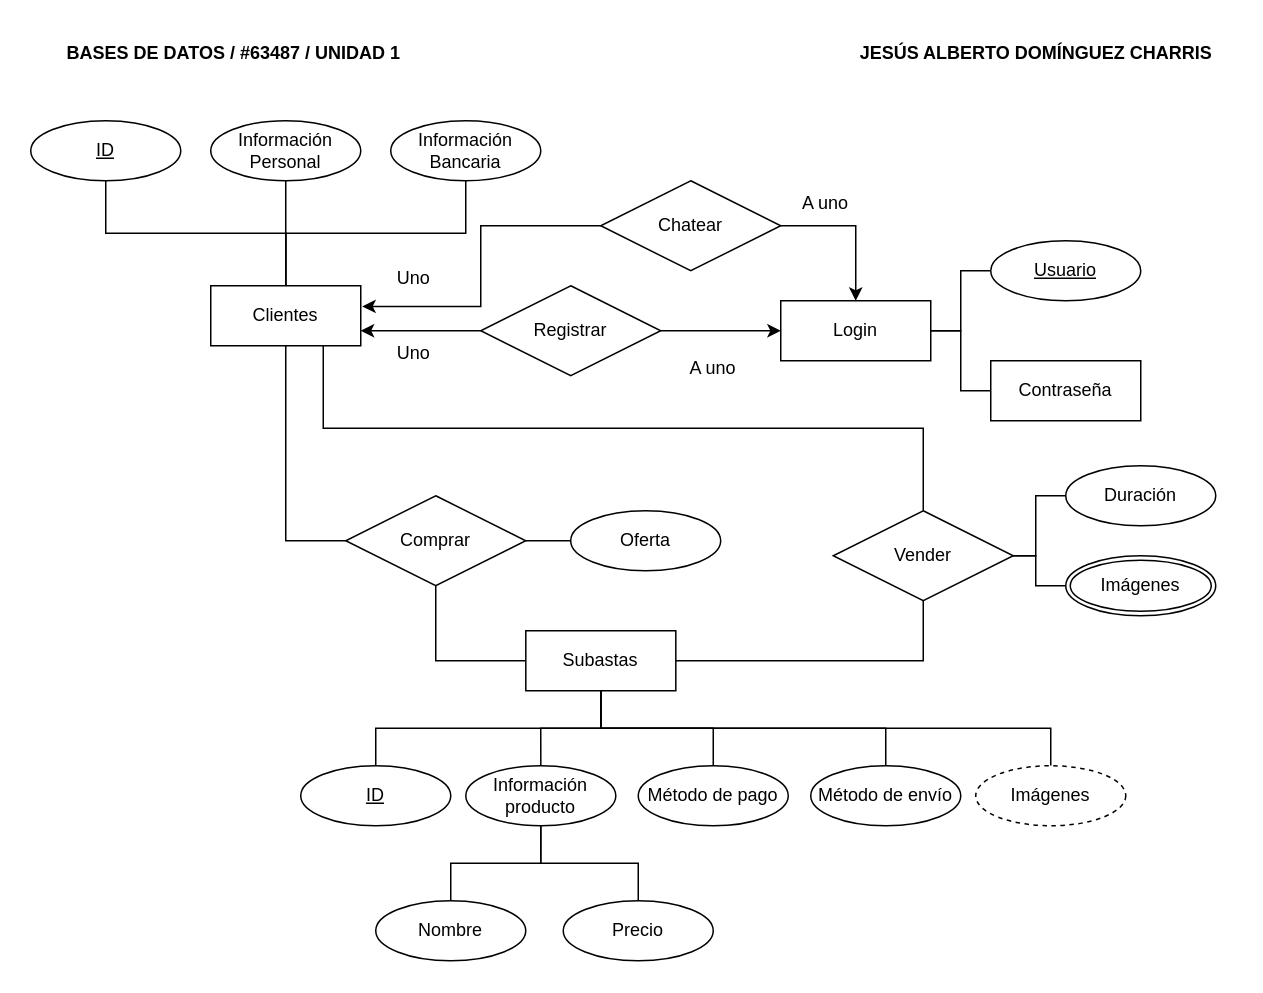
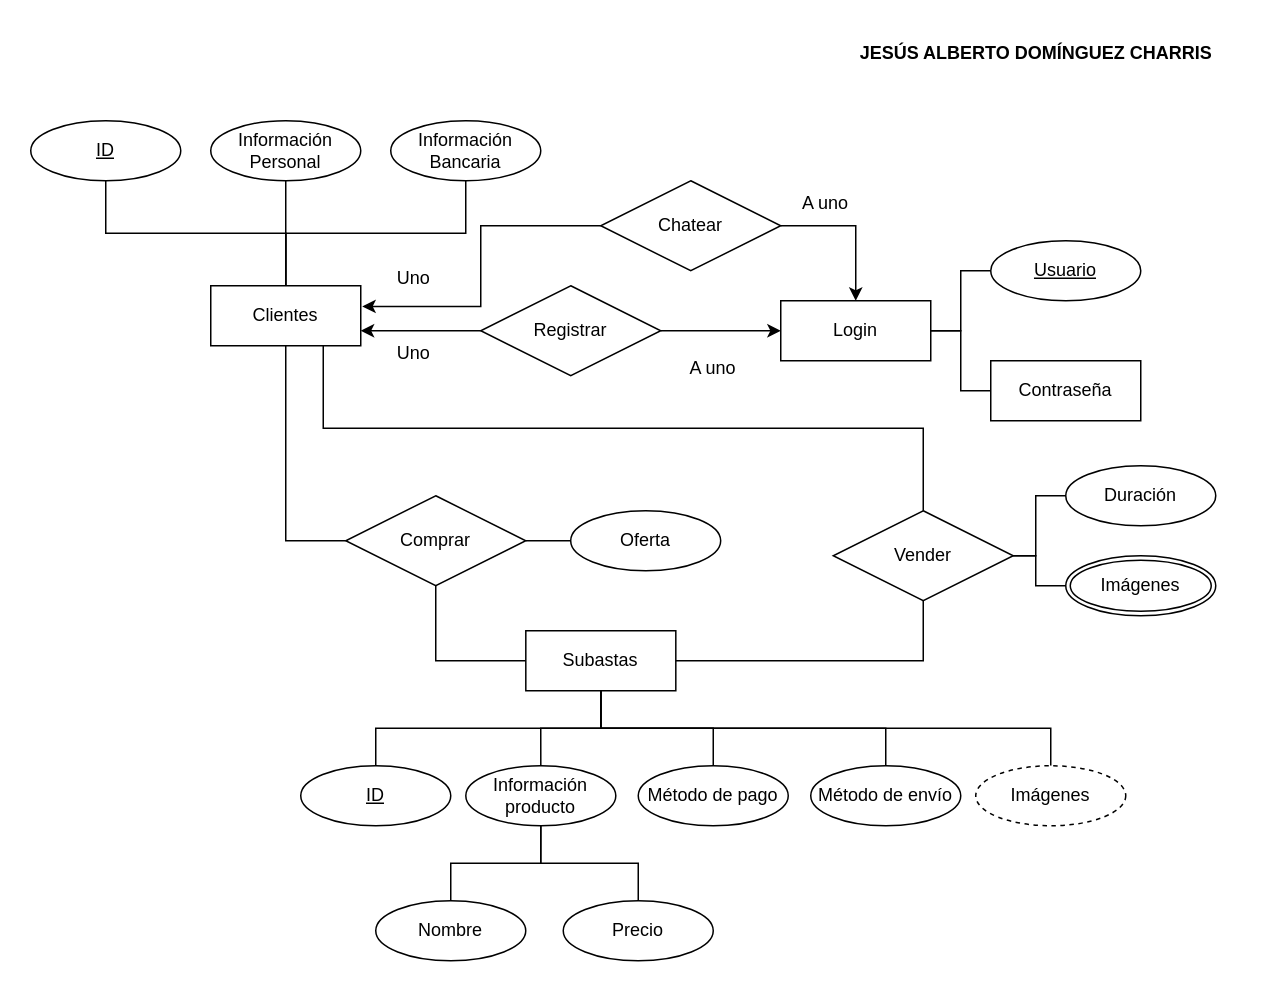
  <mxCell id="0" />
  <mxCell id="1" parent="0" />
  <mxCell id="2" value="&lt;b&gt;JESÚS ALBERTO DOMÍNGUEZ CHARRIS&lt;/b&gt;" style="text;html=1;align=center;verticalAlign=middle;resizable=0;points=[];autosize=1;strokeColor=none;fillColor=none;" parent="1" vertex="1"><mxGeometry x="560" y="20" width="260" height="30" as="geometry" /></mxCell>
- <mxCell id="3" value="&lt;b&gt;BASES DE DATOS / #63487 / UNIDAD 1&lt;/b&gt;" style="text;html=1;align=center;verticalAlign=middle;resizable=0;points=[];autosize=1;strokeColor=none;fillColor=none;" parent="1" vertex="1"><mxGeometry x="30" y="20" width="250" height="30" as="geometry" /></mxCell>
  <mxCell id="4" style="edgeStyle=orthogonalEdgeStyle;rounded=0;orthogonalLoop=1;jettySize=auto;html=1;exitX=0.75;exitY=1;exitDx=0;exitDy=0;endArrow=none;endFill=0;" parent="1" source="5" target="42" edge="1"><mxGeometry relative="1" as="geometry" /></mxCell>
  <mxCell id="5" value="Clientes" style="whiteSpace=wrap;html=1;align=center;" parent="1" vertex="1"><mxGeometry x="140" y="190" width="100" height="40" as="geometry" /></mxCell>
  <mxCell id="6" style="edgeStyle=orthogonalEdgeStyle;rounded=0;orthogonalLoop=1;jettySize=auto;html=1;exitX=0.5;exitY=1;exitDx=0;exitDy=0;entryX=0.5;entryY=0;entryDx=0;entryDy=0;endArrow=none;endFill=0;" parent="1" source="7" target="5" edge="1"><mxGeometry relative="1" as="geometry" /></mxCell>
  <mxCell id="7" value="ID" style="ellipse;whiteSpace=wrap;html=1;align=center;fontStyle=4;" parent="1" vertex="1"><mxGeometry x="20" y="80" width="100" height="40" as="geometry" /></mxCell>
  <mxCell id="8" style="edgeStyle=orthogonalEdgeStyle;rounded=0;orthogonalLoop=1;jettySize=auto;html=1;exitX=0.5;exitY=1;exitDx=0;exitDy=0;entryX=0.5;entryY=0;entryDx=0;entryDy=0;endArrow=none;endFill=0;" parent="1" source="9" target="5" edge="1"><mxGeometry relative="1" as="geometry" /></mxCell>
  <mxCell id="9" value="Información Personal" style="ellipse;whiteSpace=wrap;html=1;align=center;" parent="1" vertex="1"><mxGeometry x="140" y="80" width="100" height="40" as="geometry" /></mxCell>
  <mxCell id="10" style="edgeStyle=orthogonalEdgeStyle;rounded=0;orthogonalLoop=1;jettySize=auto;html=1;exitX=0.5;exitY=1;exitDx=0;exitDy=0;entryX=0.5;entryY=0;entryDx=0;entryDy=0;endArrow=none;endFill=0;" parent="1" source="11" target="5" edge="1"><mxGeometry relative="1" as="geometry" /></mxCell>
  <mxCell id="11" value="Información Bancaria" style="ellipse;whiteSpace=wrap;html=1;align=center;" parent="1" vertex="1"><mxGeometry x="260" y="80" width="100" height="40" as="geometry" /></mxCell>
  <mxCell id="12" value="Contraseña" style="whiteSpace=wrap;html=1;align=center;rounded=0;" parent="1" vertex="1"><mxGeometry x="660" y="240" width="100" height="40" as="geometry" /></mxCell>
  <mxCell id="13" style="edgeStyle=orthogonalEdgeStyle;rounded=0;orthogonalLoop=1;jettySize=auto;html=1;exitX=0;exitY=0.5;exitDx=0;exitDy=0;entryX=1;entryY=0.75;entryDx=0;entryDy=0;" parent="1" source="15" target="5" edge="1"><mxGeometry relative="1" as="geometry" /></mxCell>
  <mxCell id="14" style="edgeStyle=orthogonalEdgeStyle;rounded=0;orthogonalLoop=1;jettySize=auto;html=1;exitX=1;exitY=0.5;exitDx=0;exitDy=0;entryX=0;entryY=0.5;entryDx=0;entryDy=0;" parent="1" source="15" target="18" edge="1"><mxGeometry relative="1" as="geometry" /></mxCell>
  <mxCell id="15" value="Registrar" style="shape=rhombus;perimeter=rhombusPerimeter;whiteSpace=wrap;html=1;align=center;" parent="1" vertex="1"><mxGeometry x="320" y="190" width="120" height="60" as="geometry" /></mxCell>
  <mxCell id="16" style="edgeStyle=orthogonalEdgeStyle;rounded=0;orthogonalLoop=1;jettySize=auto;html=1;exitX=1;exitY=0.5;exitDx=0;exitDy=0;entryX=0;entryY=0.5;entryDx=0;entryDy=0;endArrow=none;endFill=0;" parent="1" source="18" target="19" edge="1"><mxGeometry relative="1" as="geometry" /></mxCell>
  <mxCell id="17" style="edgeStyle=orthogonalEdgeStyle;rounded=0;orthogonalLoop=1;jettySize=auto;html=1;exitX=1;exitY=0.5;exitDx=0;exitDy=0;entryX=0;entryY=0.5;entryDx=0;entryDy=0;endArrow=none;endFill=0;" parent="1" source="18" target="12" edge="1"><mxGeometry relative="1" as="geometry" /></mxCell>
  <mxCell id="18" value="Login" style="whiteSpace=wrap;html=1;align=center;" parent="1" vertex="1"><mxGeometry x="520" y="200" width="100" height="40" as="geometry" /></mxCell>
  <mxCell id="19" value="Usuario" style="ellipse;whiteSpace=wrap;html=1;align=center;fontStyle=4;" parent="1" vertex="1"><mxGeometry x="660" y="160" width="100" height="40" as="geometry" /></mxCell>
  <mxCell id="20" value="Uno" style="text;html=1;align=center;verticalAlign=middle;resizable=0;points=[];autosize=1;strokeColor=none;fillColor=none;" parent="1" vertex="1"><mxGeometry x="250" y="220" width="50" height="30" as="geometry" /></mxCell>
  <mxCell id="21" value="A uno" style="text;strokeColor=none;align=center;fillColor=none;html=1;verticalAlign=middle;whiteSpace=wrap;rounded=0;" parent="1" vertex="1"><mxGeometry x="445" y="230" width="60" height="30" as="geometry" /></mxCell>
  <mxCell id="22" style="edgeStyle=orthogonalEdgeStyle;rounded=0;orthogonalLoop=1;jettySize=auto;html=1;exitX=0.5;exitY=1;exitDx=0;exitDy=0;entryX=0.5;entryY=0;entryDx=0;entryDy=0;endArrow=none;endFill=0;" parent="1" source="23" target="47" edge="1"><mxGeometry relative="1" as="geometry" /></mxCell>
  <mxCell id="23" value="Subastas" style="whiteSpace=wrap;html=1;align=center;" parent="1" vertex="1"><mxGeometry x="350.04" y="420" width="100" height="40" as="geometry" /></mxCell>
  <mxCell id="24" style="edgeStyle=orthogonalEdgeStyle;rounded=0;orthogonalLoop=1;jettySize=auto;html=1;exitX=0.5;exitY=0;exitDx=0;exitDy=0;entryX=0.5;entryY=1;entryDx=0;entryDy=0;endArrow=none;endFill=0;" parent="1" source="25" target="23" edge="1"><mxGeometry relative="1" as="geometry" /></mxCell>
  <mxCell id="25" value="Método de pago" style="ellipse;whiteSpace=wrap;html=1;align=center;" parent="1" vertex="1"><mxGeometry x="425" y="510" width="100" height="40" as="geometry" /></mxCell>
  <mxCell id="26" style="edgeStyle=orthogonalEdgeStyle;rounded=0;orthogonalLoop=1;jettySize=auto;html=1;exitX=0.5;exitY=0;exitDx=0;exitDy=0;entryX=0.5;entryY=1;entryDx=0;entryDy=0;endArrow=none;endFill=0;" parent="1" source="27" target="23" edge="1"><mxGeometry relative="1" as="geometry" /></mxCell>
  <mxCell id="27" value="Método de envío" style="ellipse;whiteSpace=wrap;html=1;align=center;" parent="1" vertex="1"><mxGeometry x="540" y="510" width="100" height="40" as="geometry" /></mxCell>
  <mxCell id="28" style="edgeStyle=orthogonalEdgeStyle;rounded=0;orthogonalLoop=1;jettySize=auto;html=1;exitX=0.5;exitY=0;exitDx=0;exitDy=0;entryX=0.5;entryY=1;entryDx=0;entryDy=0;endArrow=none;endFill=0;" parent="1" source="29" target="23" edge="1"><mxGeometry relative="1" as="geometry" /></mxCell>
  <mxCell id="29" value="Información producto" style="ellipse;whiteSpace=wrap;html=1;align=center;" parent="1" vertex="1"><mxGeometry x="310.04" y="510" width="100" height="40" as="geometry" /></mxCell>
  <mxCell id="30" style="edgeStyle=orthogonalEdgeStyle;rounded=0;orthogonalLoop=1;jettySize=auto;html=1;exitX=0.5;exitY=0;exitDx=0;exitDy=0;entryX=0.5;entryY=1;entryDx=0;entryDy=0;endArrow=none;endFill=0;" parent="1" source="31" target="29" edge="1"><mxGeometry relative="1" as="geometry" /></mxCell>
  <mxCell id="31" value="Nombre" style="ellipse;whiteSpace=wrap;html=1;align=center;" parent="1" vertex="1"><mxGeometry x="250" y="600" width="100" height="40" as="geometry" /></mxCell>
  <mxCell id="32" style="edgeStyle=orthogonalEdgeStyle;rounded=0;orthogonalLoop=1;jettySize=auto;html=1;exitX=0.5;exitY=0;exitDx=0;exitDy=0;entryX=0.5;entryY=1;entryDx=0;entryDy=0;endArrow=none;endFill=0;" parent="1" source="33" target="29" edge="1"><mxGeometry relative="1" as="geometry" /></mxCell>
  <mxCell id="33" value="Precio" style="ellipse;whiteSpace=wrap;html=1;align=center;" parent="1" vertex="1"><mxGeometry x="375" y="600" width="100" height="40" as="geometry" /></mxCell>
  <mxCell id="34" style="edgeStyle=orthogonalEdgeStyle;rounded=0;orthogonalLoop=1;jettySize=auto;html=1;exitX=0.5;exitY=0;exitDx=0;exitDy=0;entryX=0.5;entryY=1;entryDx=0;entryDy=0;endArrow=none;endFill=0;" parent="1" source="35" target="23" edge="1"><mxGeometry relative="1" as="geometry" /></mxCell>
  <mxCell id="35" value="ID" style="ellipse;whiteSpace=wrap;html=1;align=center;fontStyle=4;" parent="1" vertex="1"><mxGeometry x="200" y="510" width="100" height="40" as="geometry" /></mxCell>
  <mxCell id="36" style="edgeStyle=orthogonalEdgeStyle;rounded=0;orthogonalLoop=1;jettySize=auto;html=1;exitX=0.5;exitY=1;exitDx=0;exitDy=0;entryX=0;entryY=0.5;entryDx=0;entryDy=0;endArrow=none;endFill=0;" parent="1" source="38" target="23" edge="1"><mxGeometry relative="1" as="geometry" /></mxCell>
  <mxCell id="37" style="edgeStyle=orthogonalEdgeStyle;rounded=0;orthogonalLoop=1;jettySize=auto;html=1;exitX=0;exitY=0.5;exitDx=0;exitDy=0;entryX=0.5;entryY=1;entryDx=0;entryDy=0;endArrow=none;endFill=0;" parent="1" source="38" target="5" edge="1"><mxGeometry relative="1" as="geometry" /></mxCell>
  <mxCell id="38" value="Comprar" style="shape=rhombus;perimeter=rhombusPerimeter;whiteSpace=wrap;html=1;align=center;" parent="1" vertex="1"><mxGeometry x="230" y="330" width="120" height="60" as="geometry" /></mxCell>
  <mxCell id="39" style="edgeStyle=orthogonalEdgeStyle;rounded=0;orthogonalLoop=1;jettySize=auto;html=1;exitX=0;exitY=0.5;exitDx=0;exitDy=0;entryX=1;entryY=0.5;entryDx=0;entryDy=0;endArrow=none;endFill=0;" parent="1" source="40" target="38" edge="1"><mxGeometry relative="1" as="geometry" /></mxCell>
  <mxCell id="40" value="Oferta" style="ellipse;whiteSpace=wrap;html=1;align=center;" parent="1" vertex="1"><mxGeometry x="379.96" y="340" width="100" height="40" as="geometry" /></mxCell>
  <mxCell id="41" style="edgeStyle=orthogonalEdgeStyle;rounded=0;orthogonalLoop=1;jettySize=auto;html=1;exitX=0.5;exitY=1;exitDx=0;exitDy=0;entryX=1;entryY=0.5;entryDx=0;entryDy=0;endArrow=none;endFill=0;" parent="1" source="42" target="23" edge="1"><mxGeometry relative="1" as="geometry" /></mxCell>
  <mxCell id="42" value="Vender" style="shape=rhombus;perimeter=rhombusPerimeter;whiteSpace=wrap;html=1;align=center;" parent="1" vertex="1"><mxGeometry x="555" y="340" width="120" height="60" as="geometry" /></mxCell>
  <mxCell id="43" style="edgeStyle=orthogonalEdgeStyle;rounded=0;orthogonalLoop=1;jettySize=auto;html=1;exitX=0;exitY=0.5;exitDx=0;exitDy=0;entryX=1;entryY=0.5;entryDx=0;entryDy=0;endArrow=none;endFill=0;" parent="1" source="44" target="42" edge="1"><mxGeometry relative="1" as="geometry" /></mxCell>
  <mxCell id="44" value="Duración" style="ellipse;whiteSpace=wrap;html=1;align=center;" parent="1" vertex="1"><mxGeometry x="710" y="310" width="100" height="40" as="geometry" /></mxCell>
  <mxCell id="45" style="edgeStyle=orthogonalEdgeStyle;rounded=0;orthogonalLoop=1;jettySize=auto;html=1;exitX=0;exitY=0.5;exitDx=0;exitDy=0;entryX=1;entryY=0.5;entryDx=0;entryDy=0;endArrow=none;endFill=0;" parent="1" source="46" target="42" edge="1"><mxGeometry relative="1" as="geometry" /></mxCell>
  <mxCell id="46" value="Imágenes" style="ellipse;shape=doubleEllipse;margin=3;whiteSpace=wrap;html=1;align=center;" parent="1" vertex="1"><mxGeometry x="710" y="370" width="100" height="40" as="geometry" /></mxCell>
  <mxCell id="47" value="Imágenes" style="ellipse;whiteSpace=wrap;html=1;align=center;dashed=1;" parent="1" vertex="1"><mxGeometry x="650" y="510" width="100" height="40" as="geometry" /></mxCell>
  <mxCell id="48" style="edgeStyle=orthogonalEdgeStyle;rounded=0;orthogonalLoop=1;jettySize=auto;html=1;exitX=0.5;exitY=1;exitDx=0;exitDy=0;" parent="1" source="27" target="27" edge="1"><mxGeometry relative="1" as="geometry" /></mxCell>
  <mxCell id="49" style="edgeStyle=orthogonalEdgeStyle;rounded=0;orthogonalLoop=1;jettySize=auto;html=1;exitX=0;exitY=0.5;exitDx=0;exitDy=0;entryX=1.01;entryY=0.344;entryDx=0;entryDy=0;entryPerimeter=0;" parent="1" source="51" target="5" edge="1"><mxGeometry relative="1" as="geometry" /></mxCell>
  <mxCell id="50" style="edgeStyle=orthogonalEdgeStyle;rounded=0;orthogonalLoop=1;jettySize=auto;html=1;exitX=1;exitY=0.5;exitDx=0;exitDy=0;" parent="1" source="51" target="18" edge="1"><mxGeometry relative="1" as="geometry" /></mxCell>
  <mxCell id="51" value="Chatear" style="shape=rhombus;perimeter=rhombusPerimeter;whiteSpace=wrap;html=1;align=center;" parent="1" vertex="1"><mxGeometry x="400" y="120" width="120" height="60" as="geometry" /></mxCell>
  <mxCell id="52" value="Uno" style="text;html=1;align=center;verticalAlign=middle;resizable=0;points=[];autosize=1;strokeColor=none;fillColor=none;" parent="1" vertex="1"><mxGeometry x="250" y="170" width="50" height="30" as="geometry" /></mxCell>
  <mxCell id="53" value="A uno" style="text;strokeColor=none;align=center;fillColor=none;html=1;verticalAlign=middle;whiteSpace=wrap;rounded=0;" parent="1" vertex="1"><mxGeometry x="520" y="120" width="60" height="30" as="geometry" /></mxCell>
